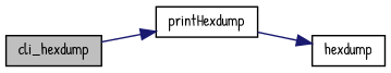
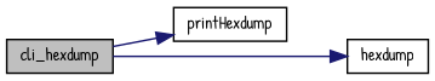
  digraph {
    fontname="Patrick Hand"
    rankdir=LR
    node [color=black fillcolor=white fontname="Patrick Hand" fontsize=10 shape=record style=filled]
    edge [color=midnightblue fontname="Patrick Hand" fontsize=10 labelfontname=Helvetica labelfontsize=10 style=solid]
    n1 [fillcolor=grey75 fontcolor=black height=0.2 label=cli_hexdump width=0.4]
    n2 [height=0.2 label=printHexdump width=0.4]
    n3 [height=0.2 label=hexdump width=0.4]
    n1 -> n2
-   n2 -> n3
+   n1 -> n3
  }
